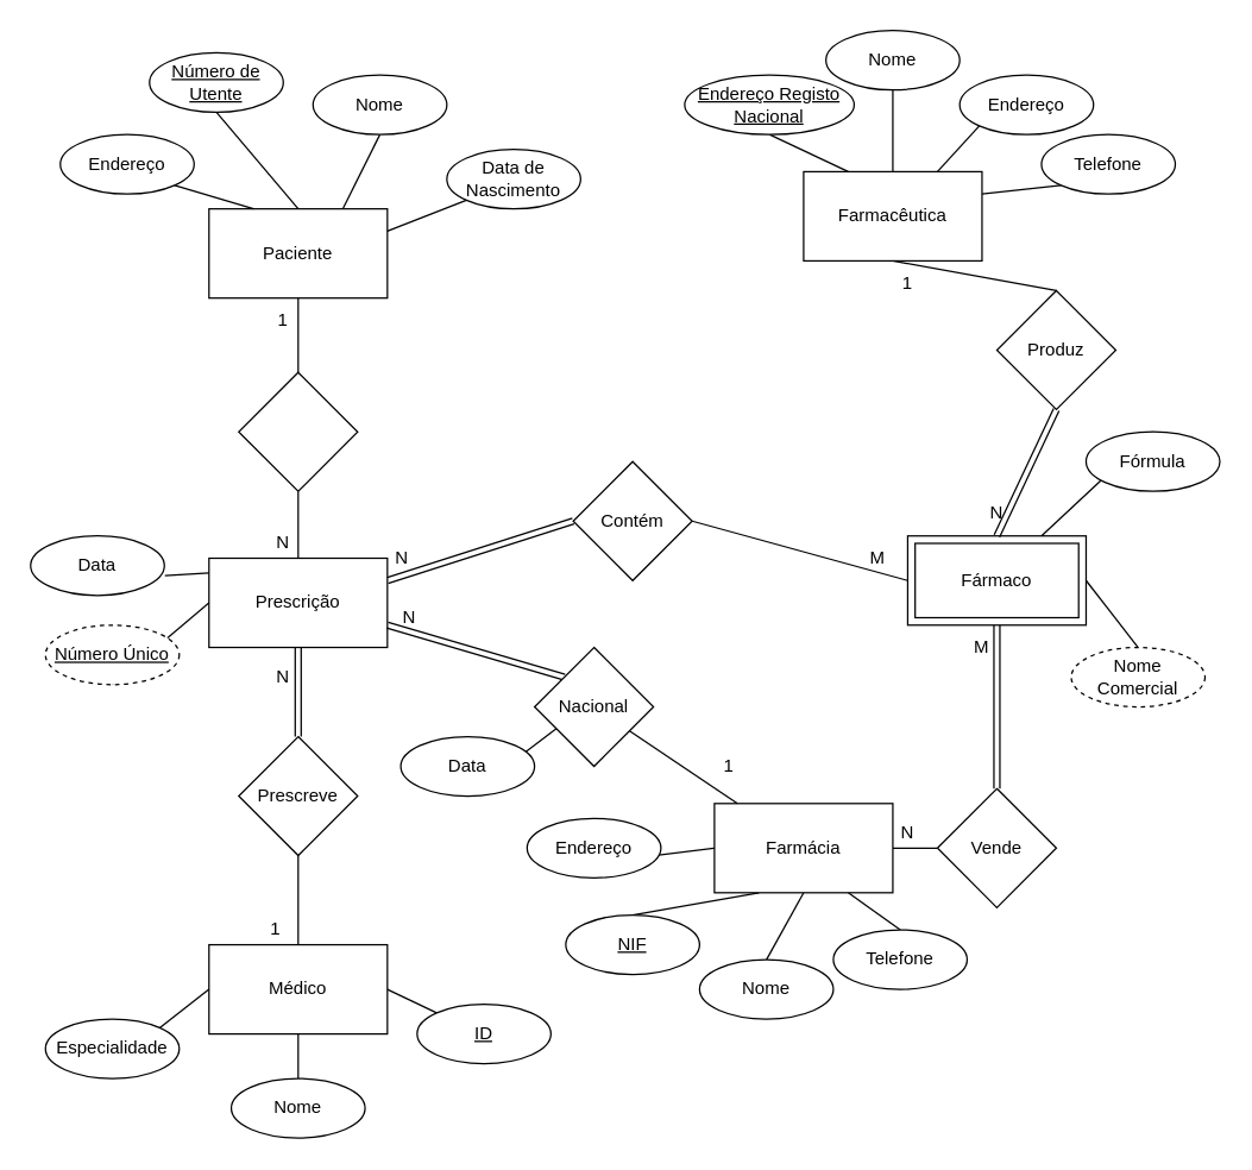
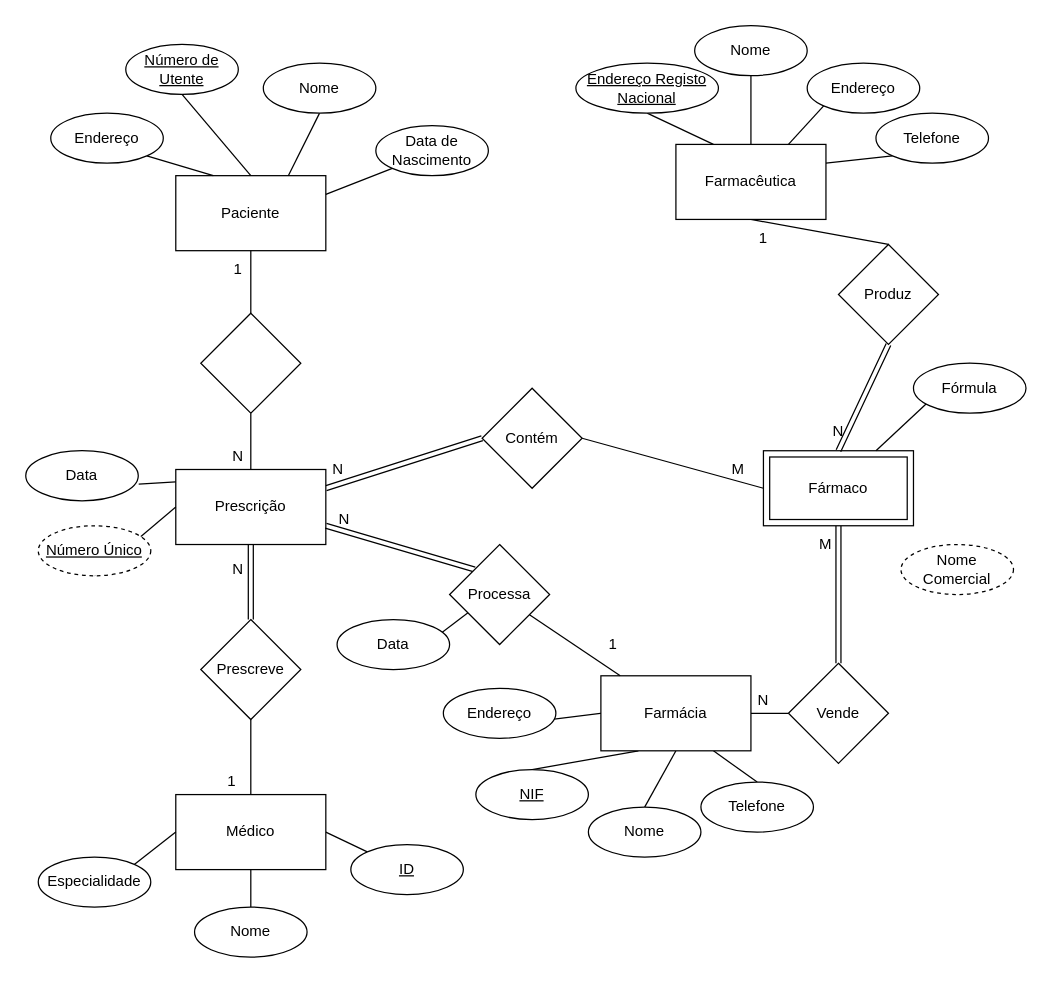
  <mxCell id="0" />
  <mxCell id="1" parent="0" />
  <mxCell id="2" style="edgeStyle=none;rounded=0;orthogonalLoop=1;jettySize=auto;html=1;exitX=0.5;exitY=1;exitDx=0;exitDy=0;entryX=0.5;entryY=0;entryDx=0;entryDy=0;endArrow=none;endFill=0;shape=link;" parent="1" source="5" target="9" edge="1"><mxGeometry relative="1" as="geometry" /></mxCell>
  <mxCell id="3" style="edgeStyle=none;rounded=0;orthogonalLoop=1;jettySize=auto;html=1;exitX=0.5;exitY=0;exitDx=0;exitDy=0;entryX=0.5;entryY=1;entryDx=0;entryDy=0;endArrow=none;endFill=0;" parent="1" source="5" target="62" edge="1"><mxGeometry relative="1" as="geometry" /></mxCell>
  <mxCell id="4" style="edgeStyle=none;rounded=0;orthogonalLoop=1;jettySize=auto;html=1;exitX=1;exitY=0.25;exitDx=0;exitDy=0;entryX=0;entryY=0.5;entryDx=0;entryDy=0;endArrow=none;endFill=0;shape=link;" parent="1" source="5" target="71" edge="1"><mxGeometry relative="1" as="geometry" /></mxCell>
  <mxCell id="5" value="Prescrição" style="rounded=0;whiteSpace=wrap;html=1;" parent="1" vertex="1"><mxGeometry x="140" y="375" width="120" height="60" as="geometry" /></mxCell>
  <mxCell id="6" style="edgeStyle=none;rounded=0;orthogonalLoop=1;jettySize=auto;html=1;exitX=1;exitY=0.5;exitDx=0;exitDy=0;entryX=0;entryY=0;entryDx=0;entryDy=0;endArrow=none;endFill=0;" parent="1" source="7" target="10" edge="1"><mxGeometry relative="1" as="geometry" /></mxCell>
  <mxCell id="7" value="Médico" style="rounded=0;whiteSpace=wrap;html=1;" parent="1" vertex="1"><mxGeometry x="140" y="635" width="120" height="60" as="geometry" /></mxCell>
  <mxCell id="8" style="rounded=0;orthogonalLoop=1;jettySize=auto;html=1;exitX=0.5;exitY=1;exitDx=0;exitDy=0;entryX=0.5;entryY=0;entryDx=0;entryDy=0;endArrow=none;endFill=0;" parent="1" source="9" target="7" edge="1"><mxGeometry relative="1" as="geometry" /></mxCell>
  <mxCell id="9" value="Prescreve" style="rhombus;whiteSpace=wrap;html=1;" parent="1" vertex="1"><mxGeometry x="160" y="495" width="80" height="80" as="geometry" /></mxCell>
  <mxCell id="10" value="&lt;u&gt;ID&lt;/u&gt;" style="ellipse;whiteSpace=wrap;html=1;" parent="1" vertex="1"><mxGeometry x="280" y="675" width="90" height="40" as="geometry" /></mxCell>
  <mxCell id="11" style="edgeStyle=none;rounded=0;orthogonalLoop=1;jettySize=auto;html=1;exitX=1;exitY=0;exitDx=0;exitDy=0;entryX=0;entryY=0.5;entryDx=0;entryDy=0;endArrow=none;endFill=0;" parent="1" source="12" target="7" edge="1"><mxGeometry relative="1" as="geometry" /></mxCell>
  <mxCell id="12" value="Especialidade" style="ellipse;whiteSpace=wrap;html=1;" parent="1" vertex="1"><mxGeometry x="30" y="685" width="90" height="40" as="geometry" /></mxCell>
  <mxCell id="13" style="edgeStyle=none;rounded=0;orthogonalLoop=1;jettySize=auto;html=1;exitX=0.5;exitY=0;exitDx=0;exitDy=0;entryX=0.5;entryY=1;entryDx=0;entryDy=0;endArrow=none;endFill=0;" parent="1" source="14" target="7" edge="1"><mxGeometry relative="1" as="geometry" /></mxCell>
  <mxCell id="14" value="Nome" style="ellipse;whiteSpace=wrap;html=1;" parent="1" vertex="1"><mxGeometry x="155" y="725" width="90" height="40" as="geometry" /></mxCell>
  <mxCell id="15" value="Paciente" style="rounded=0;whiteSpace=wrap;html=1;" parent="1" vertex="1"><mxGeometry x="140" y="140" width="120" height="60" as="geometry" /></mxCell>
  <mxCell id="16" style="edgeStyle=none;rounded=0;orthogonalLoop=1;jettySize=auto;html=1;exitX=0.5;exitY=1;exitDx=0;exitDy=0;entryX=0.5;entryY=0;entryDx=0;entryDy=0;endArrow=none;endFill=0;" parent="1" source="17" target="15" edge="1"><mxGeometry relative="1" as="geometry" /></mxCell>
  <mxCell id="17" value="&lt;u&gt;Número de&lt;br&gt;Utente&lt;br&gt;&lt;/u&gt;" style="ellipse;whiteSpace=wrap;html=1;" parent="1" vertex="1"><mxGeometry x="100" y="35" width="90" height="40" as="geometry" /></mxCell>
  <mxCell id="18" style="edgeStyle=none;rounded=0;orthogonalLoop=1;jettySize=auto;html=1;exitX=0.5;exitY=1;exitDx=0;exitDy=0;entryX=0.75;entryY=0;entryDx=0;entryDy=0;endArrow=none;endFill=0;" parent="1" source="19" target="15" edge="1"><mxGeometry relative="1" as="geometry" /></mxCell>
  <mxCell id="19" value="Nome" style="ellipse;whiteSpace=wrap;html=1;" parent="1" vertex="1"><mxGeometry x="210" y="50" width="90" height="40" as="geometry" /></mxCell>
  <mxCell id="20" style="edgeStyle=none;rounded=0;orthogonalLoop=1;jettySize=auto;html=1;exitX=0;exitY=1;exitDx=0;exitDy=0;entryX=1;entryY=0.25;entryDx=0;entryDy=0;endArrow=none;endFill=0;" parent="1" source="21" target="15" edge="1"><mxGeometry relative="1" as="geometry" /></mxCell>
  <mxCell id="21" value="Data de Nascimento" style="ellipse;whiteSpace=wrap;html=1;" parent="1" vertex="1"><mxGeometry x="300" y="100" width="90" height="40" as="geometry" /></mxCell>
  <mxCell id="22" style="edgeStyle=none;rounded=0;orthogonalLoop=1;jettySize=auto;html=1;exitX=1;exitY=1;exitDx=0;exitDy=0;entryX=0.25;entryY=0;entryDx=0;entryDy=0;endArrow=none;endFill=0;" parent="1" source="23" target="15" edge="1"><mxGeometry relative="1" as="geometry" /></mxCell>
  <mxCell id="23" value="Endereço" style="ellipse;whiteSpace=wrap;html=1;" parent="1" vertex="1"><mxGeometry x="40" y="90" width="90" height="40" as="geometry" /></mxCell>
  <mxCell id="24" style="edgeStyle=none;shape=link;rounded=0;orthogonalLoop=1;jettySize=auto;html=1;exitX=0.5;exitY=1;exitDx=0;exitDy=0;entryX=0.5;entryY=0;entryDx=0;entryDy=0;endArrow=none;endFill=0;" parent="1" source="26" target="60" edge="1"><mxGeometry relative="1" as="geometry" /></mxCell>
- <mxCell id="25" style="edgeStyle=none;rounded=0;orthogonalLoop=1;jettySize=auto;html=1;exitX=1;exitY=0.5;exitDx=0;exitDy=0;entryX=0.5;entryY=0;entryDx=0;entryDy=0;endArrow=none;endFill=0;" parent="1" source="26" target="27" edge="1"><mxGeometry relative="1" as="geometry" /></mxCell>
  <mxCell id="26" value="Fármaco" style="shape=ext;margin=3;double=1;rounded=0;whiteSpace=wrap;html=1;" parent="1" vertex="1"><mxGeometry x="610" y="360" width="120" height="60" as="geometry" /></mxCell>
  <mxCell id="27" value="Nome Comercial" style="ellipse;whiteSpace=wrap;html=1;dashed=1;" parent="1" vertex="1"><mxGeometry x="720" y="435" width="90" height="40" as="geometry" /></mxCell>
  <mxCell id="28" style="edgeStyle=none;rounded=0;orthogonalLoop=1;jettySize=auto;html=1;exitX=0.5;exitY=0;exitDx=0;exitDy=0;entryX=0.75;entryY=0;entryDx=0;entryDy=0;endArrow=none;endFill=0;" parent="1" source="29" target="26" edge="1"><mxGeometry relative="1" as="geometry" /></mxCell>
  <mxCell id="29" value="Fórmula" style="ellipse;whiteSpace=wrap;html=1;" parent="1" vertex="1"><mxGeometry x="730" y="290" width="90" height="40" as="geometry" /></mxCell>
  <mxCell id="30" style="edgeStyle=none;rounded=0;orthogonalLoop=1;jettySize=auto;html=1;exitX=0.5;exitY=0;exitDx=0;exitDy=0;entryX=0.5;entryY=1;entryDx=0;entryDy=0;endArrow=none;endFill=0;" parent="1" source="34" target="37" edge="1"><mxGeometry relative="1" as="geometry" /></mxCell>
  <mxCell id="31" style="edgeStyle=none;rounded=0;orthogonalLoop=1;jettySize=auto;html=1;exitX=0.75;exitY=0;exitDx=0;exitDy=0;entryX=0;entryY=1;entryDx=0;entryDy=0;endArrow=none;endFill=0;" parent="1" source="34" target="38" edge="1"><mxGeometry relative="1" as="geometry" /></mxCell>
  <mxCell id="32" style="edgeStyle=none;rounded=0;orthogonalLoop=1;jettySize=auto;html=1;exitX=1;exitY=0.25;exitDx=0;exitDy=0;entryX=0;entryY=1;entryDx=0;entryDy=0;endArrow=none;endFill=0;" parent="1" source="34" target="39" edge="1"><mxGeometry relative="1" as="geometry" /></mxCell>
  <mxCell id="33" style="edgeStyle=none;rounded=0;orthogonalLoop=1;jettySize=auto;html=1;exitX=0.5;exitY=1;exitDx=0;exitDy=0;entryX=0.5;entryY=0;entryDx=0;entryDy=0;endArrow=none;endFill=0;" parent="1" source="34" target="55" edge="1"><mxGeometry relative="1" as="geometry" /></mxCell>
  <mxCell id="34" value="Farmacêutica" style="rounded=0;whiteSpace=wrap;html=1;" parent="1" vertex="1"><mxGeometry x="540" y="115" width="120" height="60" as="geometry" /></mxCell>
  <mxCell id="35" style="edgeStyle=none;rounded=0;orthogonalLoop=1;jettySize=auto;html=1;exitX=0.5;exitY=1;exitDx=0;exitDy=0;entryX=0.25;entryY=0;entryDx=0;entryDy=0;endArrow=none;endFill=0;" parent="1" source="36" target="34" edge="1"><mxGeometry relative="1" as="geometry" /></mxCell>
  <mxCell id="36" value="&lt;u&gt;Endereço Registo Nacional&lt;/u&gt;" style="ellipse;whiteSpace=wrap;html=1;" parent="1" vertex="1"><mxGeometry x="460" y="50" width="114" height="40" as="geometry" /></mxCell>
  <mxCell id="37" value="Nome" style="ellipse;whiteSpace=wrap;html=1;" parent="1" vertex="1"><mxGeometry x="555" y="20" width="90" height="40" as="geometry" /></mxCell>
  <mxCell id="38" value="Endereço" style="ellipse;whiteSpace=wrap;html=1;" parent="1" vertex="1"><mxGeometry x="645" y="50" width="90" height="40" as="geometry" /></mxCell>
  <mxCell id="39" value="Telefone" style="ellipse;whiteSpace=wrap;html=1;" parent="1" vertex="1"><mxGeometry x="700" y="90" width="90" height="40" as="geometry" /></mxCell>
  <mxCell id="40" style="edgeStyle=none;rounded=0;orthogonalLoop=1;jettySize=auto;html=1;exitX=0.25;exitY=1;exitDx=0;exitDy=0;entryX=0.5;entryY=0;entryDx=0;entryDy=0;endArrow=none;endFill=0;" parent="1" source="45" target="49" edge="1"><mxGeometry relative="1" as="geometry" /></mxCell>
  <mxCell id="41" style="edgeStyle=none;rounded=0;orthogonalLoop=1;jettySize=auto;html=1;exitX=0.5;exitY=1;exitDx=0;exitDy=0;entryX=0.5;entryY=0;entryDx=0;entryDy=0;endArrow=none;endFill=0;" parent="1" source="45" target="48" edge="1"><mxGeometry relative="1" as="geometry" /></mxCell>
  <mxCell id="42" style="edgeStyle=none;rounded=0;orthogonalLoop=1;jettySize=auto;html=1;exitX=0.75;exitY=1;exitDx=0;exitDy=0;entryX=0.5;entryY=0;entryDx=0;entryDy=0;endArrow=none;endFill=0;" parent="1" source="45" target="46" edge="1"><mxGeometry relative="1" as="geometry" /></mxCell>
  <mxCell id="43" style="edgeStyle=none;rounded=0;orthogonalLoop=1;jettySize=auto;html=1;exitX=1;exitY=0.25;exitDx=0;exitDy=0;entryX=0;entryY=1;entryDx=0;entryDy=0;endArrow=none;endFill=0;" parent="1" source="45" target="47" edge="1"><mxGeometry relative="1" as="geometry" /></mxCell>
  <mxCell id="44" style="edgeStyle=none;rounded=0;orthogonalLoop=1;jettySize=auto;html=1;exitX=1;exitY=0.5;exitDx=0;exitDy=0;entryX=0;entryY=0.5;entryDx=0;entryDy=0;endArrow=none;endFill=0;" parent="1" source="45" target="60" edge="1"><mxGeometry relative="1" as="geometry" /></mxCell>
  <mxCell id="45" value="Farmácia" style="rounded=0;whiteSpace=wrap;html=1;" parent="1" vertex="1"><mxGeometry x="480" y="540" width="120" height="60" as="geometry" /></mxCell>
  <mxCell id="46" value="Telefone" style="ellipse;whiteSpace=wrap;html=1;" parent="1" vertex="1"><mxGeometry x="560" y="625" width="90" height="40" as="geometry" /></mxCell>
  <mxCell id="47" value="Endereço" style="ellipse;whiteSpace=wrap;html=1;" parent="1" vertex="1"><mxGeometry x="354" y="550" width="90" height="40" as="geometry" /></mxCell>
  <mxCell id="48" value="Nome" style="ellipse;whiteSpace=wrap;html=1;" parent="1" vertex="1"><mxGeometry x="470" y="645" width="90" height="40" as="geometry" /></mxCell>
  <mxCell id="49" value="&lt;u&gt;NIF&lt;/u&gt;" style="ellipse;whiteSpace=wrap;html=1;" parent="1" vertex="1"><mxGeometry x="380" y="615" width="90" height="40" as="geometry" /></mxCell>
  <mxCell id="50" style="edgeStyle=none;rounded=0;orthogonalLoop=1;jettySize=auto;html=1;exitX=0.5;exitY=1;exitDx=0;exitDy=0;entryX=0;entryY=0.5;entryDx=0;entryDy=0;endArrow=none;endFill=0;" parent="1" source="51" target="5" edge="1"><mxGeometry relative="1" as="geometry" /></mxCell>
  <mxCell id="51" value="&lt;u&gt;Número Único&lt;/u&gt;" style="ellipse;whiteSpace=wrap;html=1;dashed=1;" parent="1" vertex="1"><mxGeometry x="30" y="420" width="90" height="40" as="geometry" /></mxCell>
  <mxCell id="52" style="edgeStyle=none;rounded=0;orthogonalLoop=1;jettySize=auto;html=1;exitX=1.004;exitY=0.667;exitDx=0;exitDy=0;endArrow=none;endFill=0;exitPerimeter=0;" parent="1" source="53" edge="1"><mxGeometry relative="1" as="geometry"><mxPoint x="140" y="385" as="targetPoint" /></mxGeometry></mxCell>
  <mxCell id="53" value="Data" style="ellipse;whiteSpace=wrap;html=1;" parent="1" vertex="1"><mxGeometry x="20" y="360" width="90" height="40" as="geometry" /></mxCell>
  <mxCell id="54" style="edgeStyle=none;rounded=0;orthogonalLoop=1;jettySize=auto;html=1;exitX=0.5;exitY=1;exitDx=0;exitDy=0;entryX=0.5;entryY=0;entryDx=0;entryDy=0;endArrow=none;endFill=0;shape=link;" parent="1" source="55" target="26" edge="1"><mxGeometry relative="1" as="geometry"><mxPoint x="490" y="250" as="targetPoint" /></mxGeometry></mxCell>
  <mxCell id="55" value="Produz" style="rhombus;whiteSpace=wrap;html=1;" parent="1" vertex="1"><mxGeometry x="670" y="195" width="80" height="80" as="geometry" /></mxCell>
  <mxCell id="56" value="" style="edgeStyle=none;rounded=0;orthogonalLoop=1;jettySize=auto;html=1;endArrow=none;endFill=0;" parent="1" source="59" target="45" edge="1"><mxGeometry relative="1" as="geometry" /></mxCell>
  <mxCell id="57" style="edgeStyle=none;rounded=0;orthogonalLoop=1;jettySize=auto;html=1;exitX=0;exitY=0;exitDx=0;exitDy=0;entryX=1;entryY=0.75;entryDx=0;entryDy=0;endArrow=none;endFill=0;shape=link;" parent="1" source="59" target="5" edge="1"><mxGeometry relative="1" as="geometry" /></mxCell>
  <mxCell id="58" style="edgeStyle=none;rounded=0;orthogonalLoop=1;jettySize=auto;html=1;exitX=1;exitY=0;exitDx=0;exitDy=0;entryX=0.5;entryY=1;entryDx=0;entryDy=0;endArrow=none;endFill=0;" parent="1" source="59" target="63" edge="1"><mxGeometry relative="1" as="geometry" /></mxCell>
- <mxCell id="59" value="Nacional" style="rhombus;whiteSpace=wrap;html=1;" parent="1" vertex="1"><mxGeometry x="359" y="435" width="80" height="80" as="geometry" /></mxCell>
+ <mxCell id="59" value="Processa" style="rhombus;whiteSpace=wrap;html=1;" parent="1" vertex="1"><mxGeometry x="359" y="435" width="80" height="80" as="geometry" /></mxCell>
  <mxCell id="60" value="Vende" style="rhombus;whiteSpace=wrap;html=1;" parent="1" vertex="1"><mxGeometry x="630" y="530" width="80" height="80" as="geometry" /></mxCell>
  <mxCell id="61" style="edgeStyle=none;rounded=0;orthogonalLoop=1;jettySize=auto;html=1;exitX=0.5;exitY=0;exitDx=0;exitDy=0;entryX=0.5;entryY=1;entryDx=0;entryDy=0;endArrow=none;endFill=0;" parent="1" source="62" target="15" edge="1"><mxGeometry relative="1" as="geometry" /></mxCell>
  <mxCell id="62" value="" style="rhombus;whiteSpace=wrap;html=1;" parent="1" vertex="1"><mxGeometry x="160" y="250" width="80" height="80" as="geometry" /></mxCell>
  <mxCell id="63" value="Data" style="ellipse;whiteSpace=wrap;html=1;" parent="1" vertex="1"><mxGeometry x="269" y="495" width="90" height="40" as="geometry" /></mxCell>
  <mxCell id="64" value="1" style="text;html=1;strokeColor=none;fillColor=none;align=center;verticalAlign=middle;whiteSpace=wrap;rounded=0;" parent="1" vertex="1"><mxGeometry x="160" y="200" width="60" height="30" as="geometry" /></mxCell>
  <mxCell id="65" value="N" style="text;html=1;strokeColor=none;fillColor=none;align=center;verticalAlign=middle;whiteSpace=wrap;rounded=0;" parent="1" vertex="1"><mxGeometry x="160" y="350" width="60" height="30" as="geometry" /></mxCell>
  <mxCell id="66" value="1" style="text;html=1;strokeColor=none;fillColor=none;align=center;verticalAlign=middle;whiteSpace=wrap;rounded=0;" parent="1" vertex="1"><mxGeometry x="460" y="500" width="60" height="30" as="geometry" /></mxCell>
  <mxCell id="67" value="N" style="text;html=1;strokeColor=none;fillColor=none;align=center;verticalAlign=middle;whiteSpace=wrap;rounded=0;" parent="1" vertex="1"><mxGeometry x="245" y="400" width="60" height="30" as="geometry" /></mxCell>
  <mxCell id="68" value="1" style="text;html=1;strokeColor=none;fillColor=none;align=center;verticalAlign=middle;whiteSpace=wrap;rounded=0;" parent="1" vertex="1"><mxGeometry x="155" y="610" width="60" height="30" as="geometry" /></mxCell>
  <mxCell id="69" value="N" style="text;html=1;strokeColor=none;fillColor=none;align=center;verticalAlign=middle;whiteSpace=wrap;rounded=0;" parent="1" vertex="1"><mxGeometry x="160" y="440" width="60" height="30" as="geometry" /></mxCell>
  <mxCell id="70" style="edgeStyle=none;rounded=0;orthogonalLoop=1;jettySize=auto;html=1;exitX=1;exitY=0.5;exitDx=0;exitDy=0;entryX=0;entryY=0.5;entryDx=0;entryDy=0;endArrow=none;endFill=0;" parent="1" source="71" target="26" edge="1"><mxGeometry relative="1" as="geometry" /></mxCell>
  <mxCell id="71" value="Contém" style="rhombus;whiteSpace=wrap;html=1;" parent="1" vertex="1"><mxGeometry x="385" y="310" width="80" height="80" as="geometry" /></mxCell>
  <mxCell id="72" value="N" style="text;html=1;strokeColor=none;fillColor=none;align=center;verticalAlign=middle;whiteSpace=wrap;rounded=0;" parent="1" vertex="1"><mxGeometry x="240" y="360" width="60" height="30" as="geometry" /></mxCell>
  <mxCell id="73" value="M" style="text;html=1;strokeColor=none;fillColor=none;align=center;verticalAlign=middle;whiteSpace=wrap;rounded=0;" parent="1" vertex="1"><mxGeometry x="560" y="360" width="60" height="30" as="geometry" /></mxCell>
  <mxCell id="74" value="N" style="text;html=1;strokeColor=none;fillColor=none;align=center;verticalAlign=middle;whiteSpace=wrap;rounded=0;" parent="1" vertex="1"><mxGeometry x="640" y="330" width="60" height="30" as="geometry" /></mxCell>
  <mxCell id="75" value="1" style="text;html=1;strokeColor=none;fillColor=none;align=center;verticalAlign=middle;whiteSpace=wrap;rounded=0;" parent="1" vertex="1"><mxGeometry x="580" y="175" width="60" height="30" as="geometry" /></mxCell>
  <mxCell id="76" value="N" style="text;html=1;strokeColor=none;fillColor=none;align=center;verticalAlign=middle;whiteSpace=wrap;rounded=0;" parent="1" vertex="1"><mxGeometry x="580" y="545" width="60" height="30" as="geometry" /></mxCell>
  <mxCell id="77" value="M" style="text;html=1;strokeColor=none;fillColor=none;align=center;verticalAlign=middle;whiteSpace=wrap;rounded=0;" parent="1" vertex="1"><mxGeometry x="630" y="420" width="60" height="30" as="geometry" /></mxCell>
